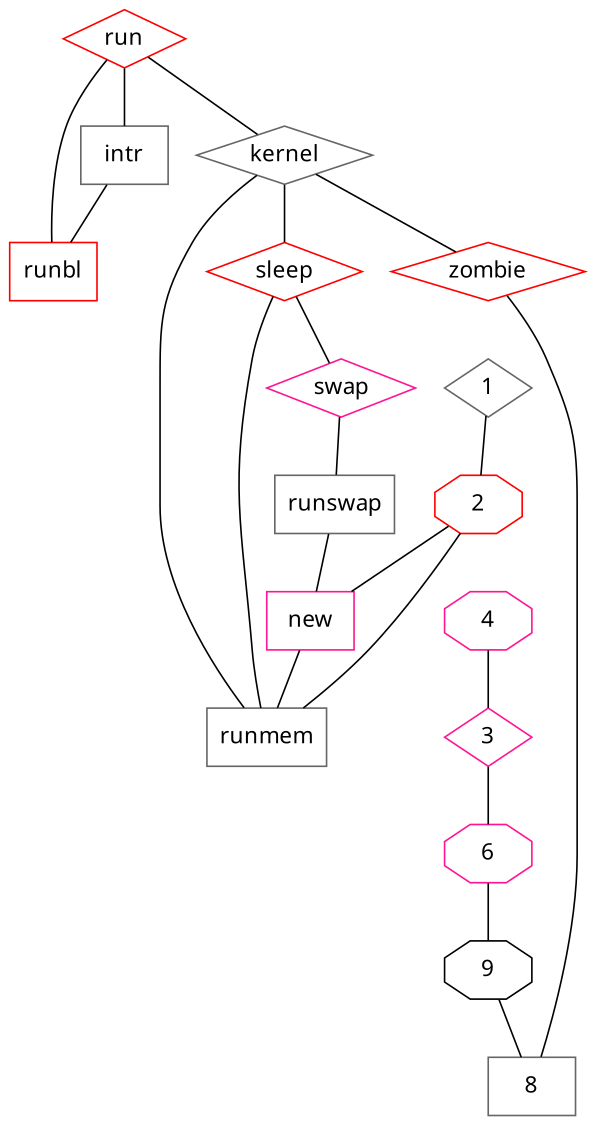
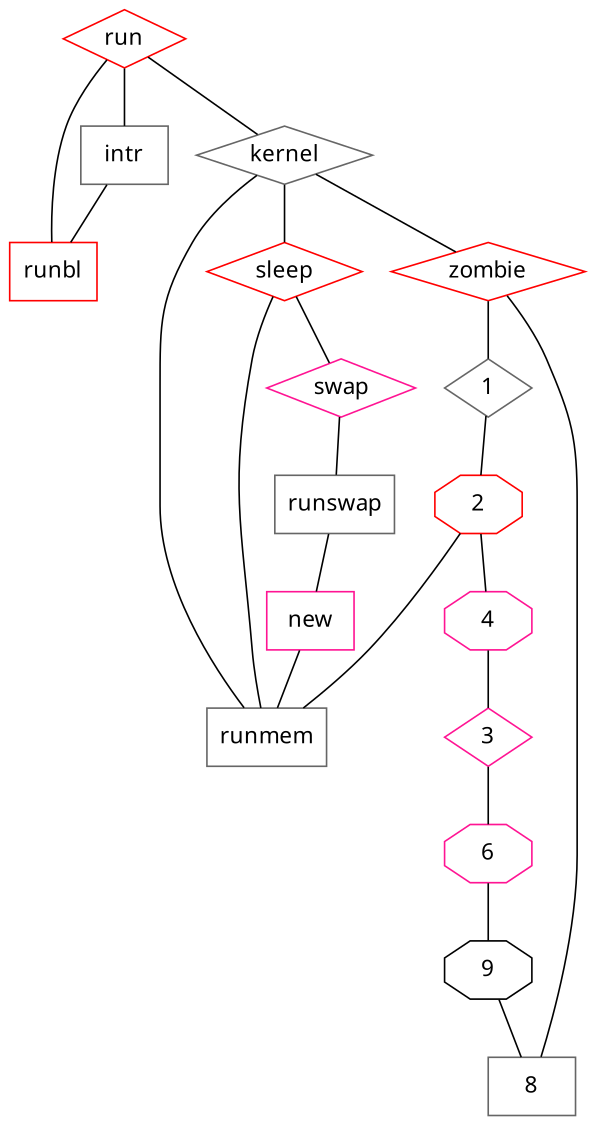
  graph {
    fontname="Noto Sans"
    node [color=gray40 fontname="Noto Sans" shape=diamond]
    edge [fontname="Noto Sans"]
    run [color=red]
    intr [shape=box]
    kernel
    runbl [color=red shape=box]
    zombie [color=red]
    sleep [color=red]
    runmem [shape=box]
    1
    swap [color=deeppink]
    2 [color=red shape=octagon]
    runswap [shape=box]
    new [color=deeppink shape=box]
    4 [color=deeppink shape=octagon]
    n14 [color=deeppink label=3]
    6 [color=deeppink shape=octagon]
    n16 [color=black label=9 shape=octagon]
    8 [shape=box]
    run -- intr
    run -- kernel
    intr -- runbl
    kernel -- zombie
    kernel -- sleep
    kernel -- runmem
    runbl -- run
+   zombie -- 1
    sleep -- runmem
    sleep -- swap
    1 -- 2
    swap -- runswap
    2 -- runmem
-   2 -- new
+   2 -- 4
    runswap -- new
    new -- runmem
    4 -- n14
    n14 -- 6
    6 -- n16
    n16 -- 8
    8 -- zombie
  }
